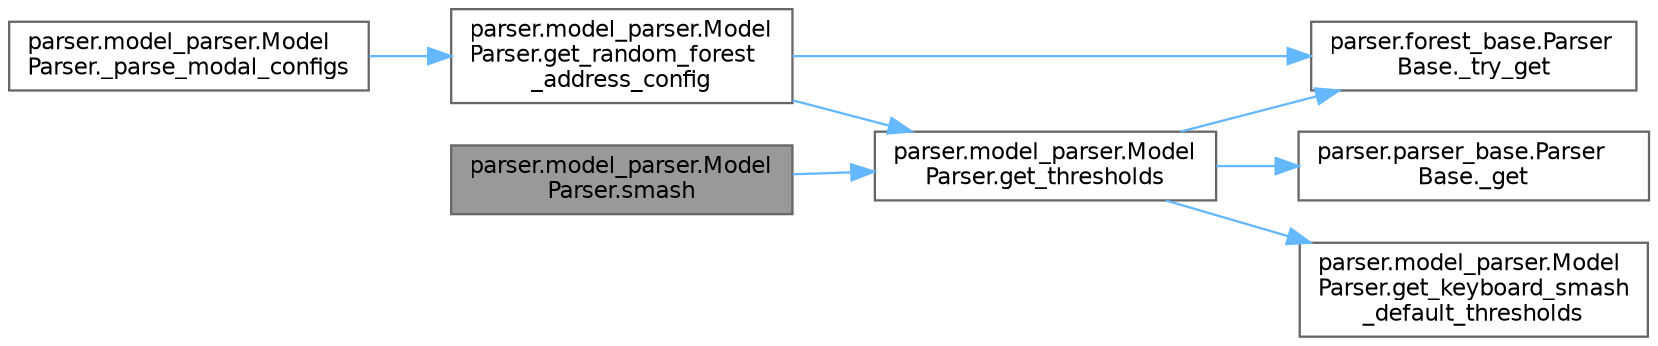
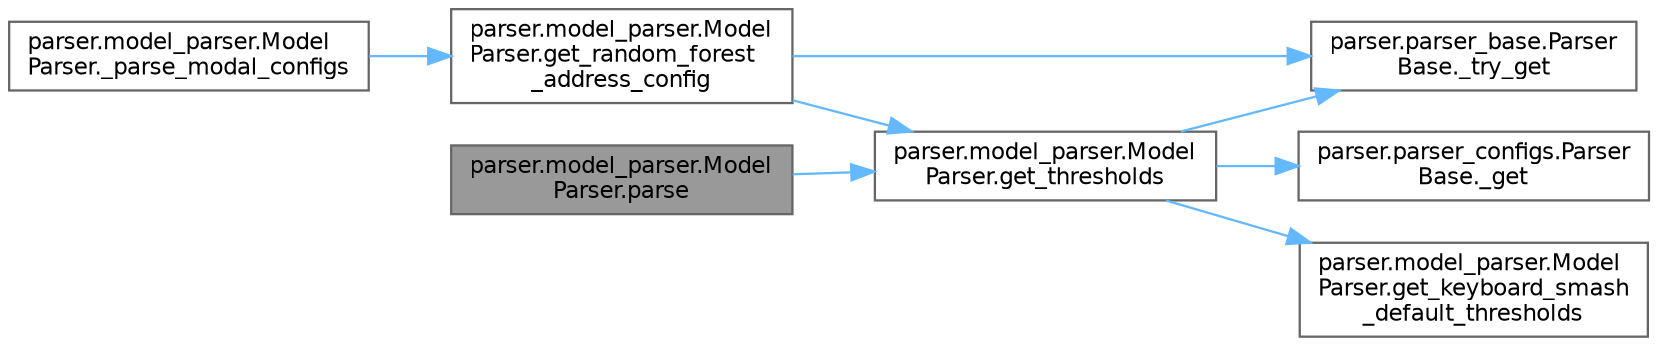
  digraph {
    rankdir=LR
    node [color=grey40 fillcolor=white fontname=Helvetica fontsize=10 shape=box style=filled]
    edge [color=steelblue1 fontname=Helvetica fontsize=10 labelfontname=Helvetica labelfontsize=10 style=solid]
-   n1 [color=gray40 fillcolor=grey60 fontcolor=black height=0.2 label="parser.model_parser.Model\lParser.smash" width=0.4]
+   n1 [color=gray40 fillcolor=grey60 fontcolor=black height=0.2 label="parser.model_parser.Model\lParser.parse" width=0.4]
    n2 [height=0.2 label="parser.model_parser.Model\lParser.get_thresholds" width=0.4]
    n3 [height=0.2 label="parser.model_parser.Model\lParser._parse_modal_configs" width=0.4]
    n4 [height=0.2 label="parser.model_parser.Model\lParser.get_random_forest\l_address_config" width=0.4]
-   n5 [height=0.2 label="parser.forest_base.Parser\lBase._try_get" width=0.4]
-   n6 [height=0.2 label="parser.parser_base.Parser\lBase._get" width=0.4]
+   n5 [height=0.2 label="parser.parser_base.Parser\lBase._try_get" width=0.4]
+   n6 [height=0.2 label="parser.parser_configs.Parser\lBase._get" width=0.4]
    n7 [height=0.2 label="parser.model_parser.Model\lParser.get_keyboard_smash\l_default_thresholds" width=0.4]
    n1 -> n2
    n2 -> n5
    n2 -> n6
    n2 -> n7
    n3 -> n4
    n4 -> n2
    n4 -> n5
  }
